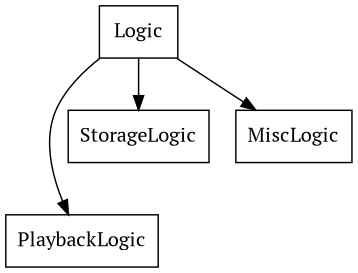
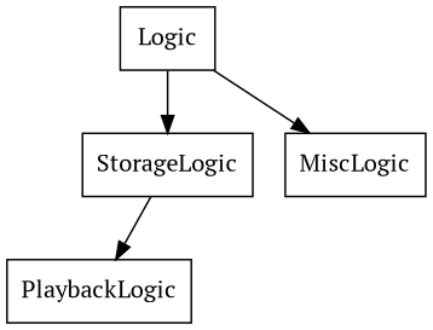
  digraph {
    fontname="PT Serif"
    node [fontname="PT Serif" shape=box]
    edge [fontname="PT Serif"]
    n1 [label=Logic root=true]
    PlaybackLogic
    StorageLogic
    MiscLogic
-   n1 -> PlaybackLogic
+   StorageLogic -> PlaybackLogic
    n1 -> StorageLogic
    n1 -> MiscLogic
  }
